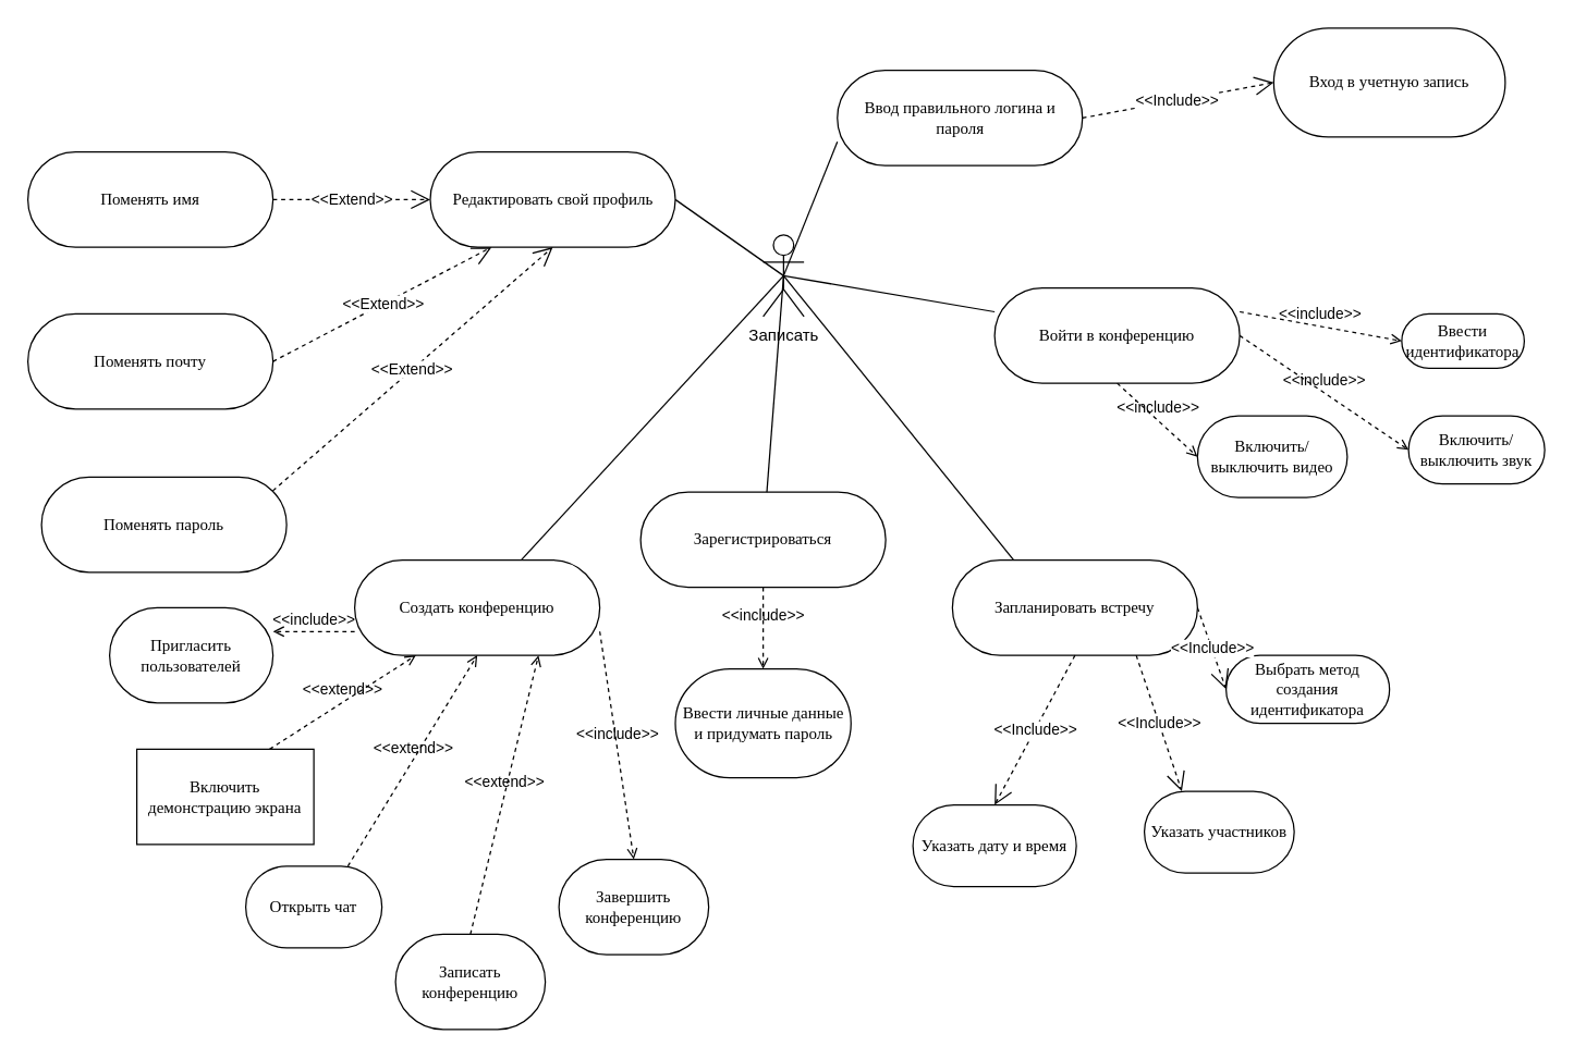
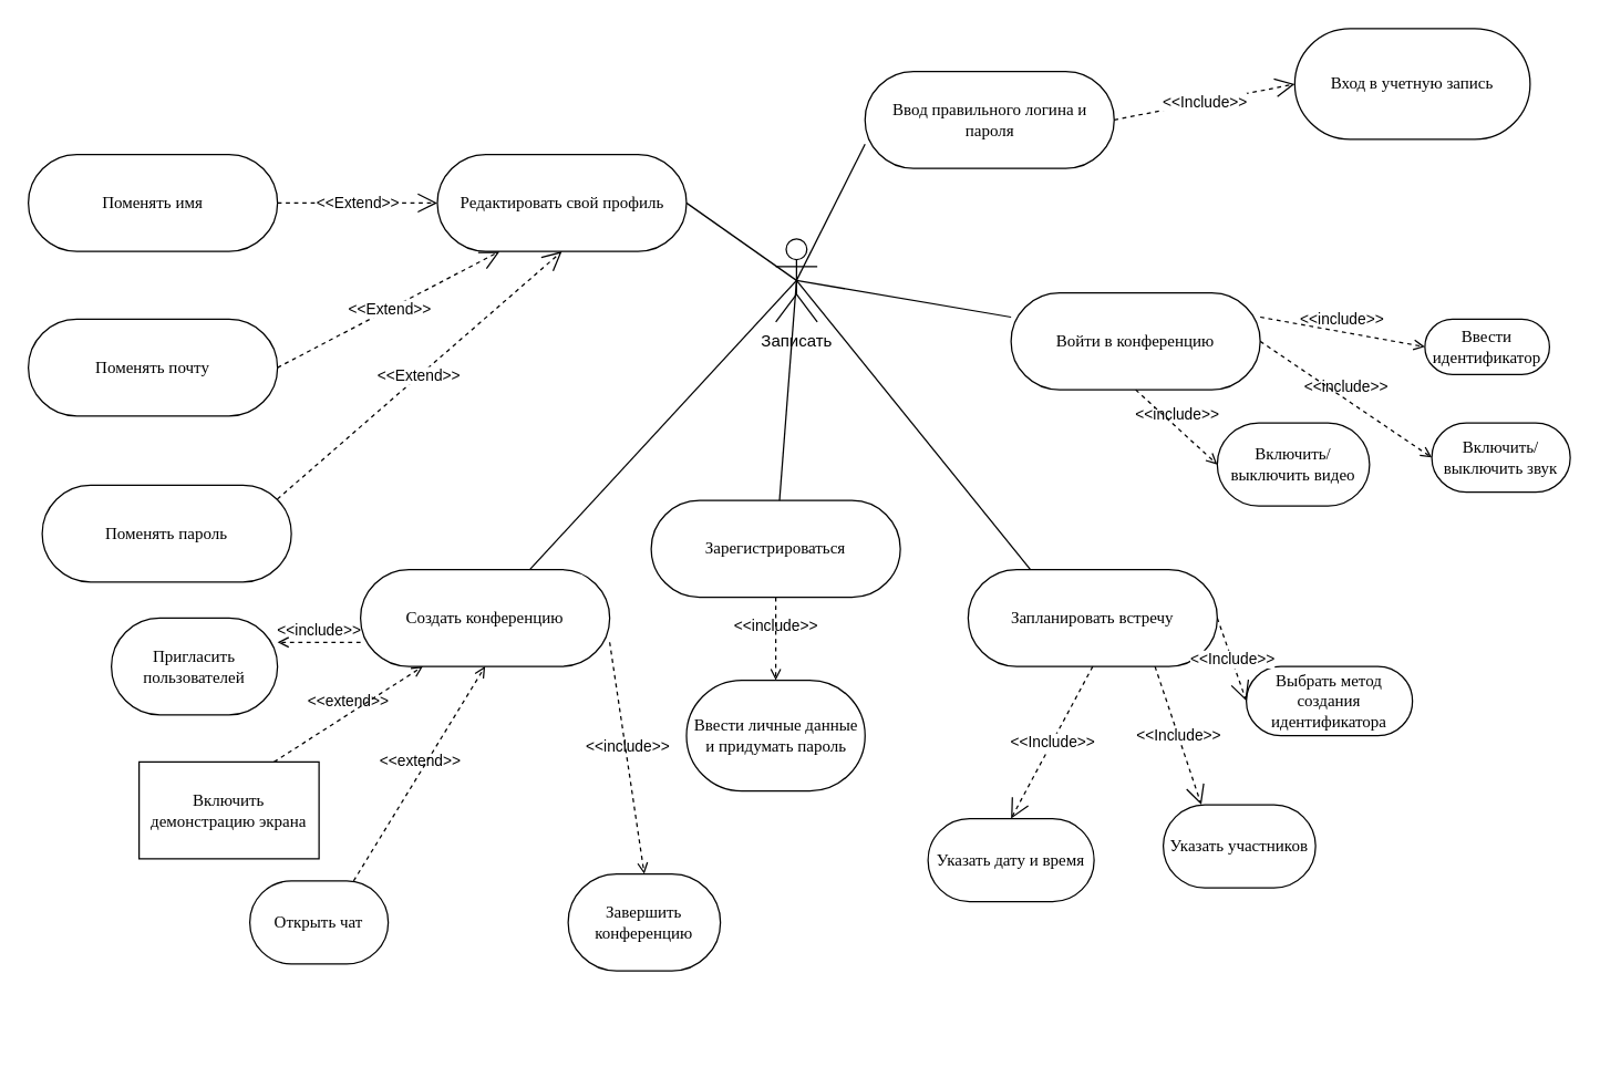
  <mxCell id="0" />
  <mxCell id="1" parent="0" />
  <mxCell id="2" value="Записать" style="shape=umlActor;verticalLabelPosition=bottom;verticalAlign=top;html=1;" vertex="1" parent="1"><mxGeometry x="560" y="172" width="30" height="60" as="geometry" /></mxCell>
- <mxCell id="3" value="Ввод правильного логина и пароля" style="rounded=1;whiteSpace=wrap;html=1;shadow=0;comic=0;labelBackgroundColor=none;strokeWidth=1;fontFamily=Verdana;fontSize=12;align=center;arcSize=50;" vertex="1" parent="1"><mxGeometry x="614.5" y="51" width="180" height="70" as="geometry" /></mxCell>
+ <mxCell id="3" value="Ввод правильного логина и пароля" style="rounded=1;whiteSpace=wrap;html=1;shadow=0;comic=0;labelBackgroundColor=none;strokeWidth=1;fontFamily=Verdana;fontSize=12;align=center;arcSize=50;" vertex="1" parent="1"><mxGeometry x="624.5" y="51" width="180" height="70" as="geometry" /></mxCell>
  <mxCell id="4" value="&amp;lt;&amp;lt;Include&amp;gt;&amp;gt;" style="endArrow=open;endSize=12;dashed=1;html=1;rounded=0;exitX=1;exitY=0.5;exitDx=0;exitDy=0;entryX=0;entryY=0.5;entryDx=0;entryDy=0;" edge="1" parent="1" source="3" target="5"><mxGeometry width="160" relative="1" as="geometry"><mxPoint x="1065" y="151" as="sourcePoint" /><mxPoint x="1210" y="171" as="targetPoint" /></mxGeometry></mxCell>
  <mxCell id="5" value="Вход в учетную запись" style="rounded=1;whiteSpace=wrap;html=1;shadow=0;comic=0;labelBackgroundColor=none;strokeWidth=1;fontFamily=Verdana;fontSize=12;align=center;arcSize=50;" vertex="1" parent="1"><mxGeometry x="935" y="20" width="170" height="80" as="geometry" /></mxCell>
  <mxCell id="6" value="&lt;font style=&quot;vertical-align: inherit;&quot;&gt;&lt;font style=&quot;vertical-align: inherit;&quot;&gt;Войти в конференцию&lt;/font&gt;&lt;/font&gt;" style="rounded=1;whiteSpace=wrap;html=1;shadow=0;comic=0;labelBackgroundColor=none;strokeWidth=1;fontFamily=Verdana;fontSize=12;align=center;arcSize=50;" vertex="1" parent="1"><mxGeometry x="730" y="211" width="180" height="70" as="geometry" /></mxCell>
- <mxCell id="7" value="&lt;font style=&quot;vertical-align: inherit;&quot;&gt;&lt;font style=&quot;vertical-align: inherit;&quot;&gt;Ввести идентификатора&lt;/font&gt;&lt;/font&gt;" style="rounded=1;whiteSpace=wrap;html=1;shadow=0;comic=0;labelBackgroundColor=none;strokeWidth=1;fontFamily=Verdana;fontSize=12;align=center;arcSize=50;" vertex="1" parent="1"><mxGeometry x="1029" y="230" width="90" height="40" as="geometry" /></mxCell>
+ <mxCell id="7" value="&lt;font style=&quot;vertical-align: inherit;&quot;&gt;&lt;font style=&quot;vertical-align: inherit;&quot;&gt;Ввести идентификатор&lt;/font&gt;&lt;/font&gt;" style="rounded=1;whiteSpace=wrap;html=1;shadow=0;comic=0;labelBackgroundColor=none;strokeWidth=1;fontFamily=Verdana;fontSize=12;align=center;arcSize=50;" vertex="1" parent="1"><mxGeometry x="1029" y="230" width="90" height="40" as="geometry" /></mxCell>
  <mxCell id="8" value="" style="endArrow=none;html=1;rounded=0;entryX=0;entryY=0.25;entryDx=0;entryDy=0;" edge="1" parent="1" target="6"><mxGeometry width="50" height="50" relative="1" as="geometry"><mxPoint x="575" y="202" as="sourcePoint" /><mxPoint x="1190" y="371" as="targetPoint" /></mxGeometry></mxCell>
  <mxCell id="9" value="" style="endArrow=none;html=1;rounded=0;entryX=0;entryY=0.75;entryDx=0;entryDy=0;exitX=0.5;exitY=0.5;exitDx=0;exitDy=0;exitPerimeter=0;" edge="1" parent="1" target="3" source="2"><mxGeometry width="50" height="50" relative="1" as="geometry"><mxPoint x="590" y="201" as="sourcePoint" /><mxPoint x="730" y="389" as="targetPoint" /></mxGeometry></mxCell>
  <mxCell id="10" value="&lt;font style=&quot;vertical-align: inherit;&quot;&gt;&lt;font style=&quot;vertical-align: inherit;&quot;&gt;&lt;font style=&quot;vertical-align: inherit;&quot;&gt;&lt;font style=&quot;vertical-align: inherit;&quot;&gt;Запланировать встречу&lt;/font&gt;&lt;/font&gt;&lt;/font&gt;&lt;/font&gt;" style="rounded=1;whiteSpace=wrap;html=1;shadow=0;comic=0;labelBackgroundColor=none;strokeWidth=1;fontFamily=Verdana;fontSize=12;align=center;arcSize=50;" vertex="1" parent="1"><mxGeometry x="699" y="411" width="180" height="70" as="geometry" /></mxCell>
  <mxCell id="11" value="&lt;font style=&quot;vertical-align: inherit;&quot;&gt;&lt;font style=&quot;vertical-align: inherit;&quot;&gt;Выбрать метод создания идентификатора&lt;/font&gt;&lt;/font&gt;" style="rounded=1;whiteSpace=wrap;html=1;shadow=0;comic=0;labelBackgroundColor=none;strokeWidth=1;fontFamily=Verdana;fontSize=12;align=center;arcSize=50;" vertex="1" parent="1"><mxGeometry x="900" y="481" width="120" height="50" as="geometry" /></mxCell>
  <mxCell id="12" value="&lt;font style=&quot;vertical-align: inherit;&quot;&gt;&lt;font style=&quot;vertical-align: inherit;&quot;&gt;Указать участников&lt;/font&gt;&lt;/font&gt;" style="rounded=1;whiteSpace=wrap;html=1;shadow=0;comic=0;labelBackgroundColor=none;strokeWidth=1;fontFamily=Verdana;fontSize=12;align=center;arcSize=50;" vertex="1" parent="1"><mxGeometry x="840" y="581" width="110" height="60" as="geometry" /></mxCell>
  <mxCell id="13" value="&amp;lt;&amp;lt;Include&amp;gt;&amp;gt;" style="endArrow=open;endSize=12;dashed=1;html=1;rounded=0;exitX=1;exitY=0.5;exitDx=0;exitDy=0;entryX=0;entryY=0.5;entryDx=0;entryDy=0;" edge="1" parent="1" source="10" target="11"><mxGeometry width="160" relative="1" as="geometry"><mxPoint x="870" y="176" as="sourcePoint" /><mxPoint x="1040" y="181" as="targetPoint" /></mxGeometry></mxCell>
  <mxCell id="14" value="&amp;lt;&amp;lt;Include&amp;gt;&amp;gt;" style="endArrow=open;endSize=12;dashed=1;html=1;rounded=0;entryX=0.25;entryY=0;entryDx=0;entryDy=0;exitX=0.75;exitY=1;exitDx=0;exitDy=0;" edge="1" parent="1" source="10" target="12"><mxGeometry width="160" relative="1" as="geometry"><mxPoint x="850" y="479" as="sourcePoint" /><mxPoint x="890" y="490" as="targetPoint" /><Array as="points" /></mxGeometry></mxCell>
  <mxCell id="15" value="&lt;font style=&quot;vertical-align: inherit;&quot;&gt;&lt;font style=&quot;vertical-align: inherit;&quot;&gt;Указать дату и время&lt;/font&gt;&lt;/font&gt;" style="rounded=1;whiteSpace=wrap;html=1;shadow=0;comic=0;labelBackgroundColor=none;strokeWidth=1;fontFamily=Verdana;fontSize=12;align=center;arcSize=50;" vertex="1" parent="1"><mxGeometry x="670" y="591" width="120" height="60" as="geometry" /></mxCell>
  <mxCell id="16" value="&amp;lt;&amp;lt;Include&amp;gt;&amp;gt;" style="endArrow=open;endSize=12;dashed=1;html=1;rounded=0;exitX=0.5;exitY=1;exitDx=0;exitDy=0;entryX=0.5;entryY=0;entryDx=0;entryDy=0;" edge="1" parent="1" source="10" target="15"><mxGeometry width="160" relative="1" as="geometry"><mxPoint x="804" y="531" as="sourcePoint" /><mxPoint x="898" y="606" as="targetPoint" /><Array as="points" /></mxGeometry></mxCell>
  <mxCell id="17" value="" style="endArrow=none;html=1;rounded=0;entryX=0.25;entryY=0;entryDx=0;entryDy=0;exitX=0.5;exitY=0.5;exitDx=0;exitDy=0;exitPerimeter=0;" edge="1" parent="1" source="2" target="10"><mxGeometry width="50" height="50" relative="1" as="geometry"><mxPoint x="600" y="223" as="sourcePoint" /><mxPoint x="730" y="319" as="targetPoint" /></mxGeometry></mxCell>
  <mxCell id="18" value="&lt;font style=&quot;vertical-align: inherit;&quot;&gt;&lt;font style=&quot;vertical-align: inherit;&quot;&gt;Создать конференцию&lt;/font&gt;&lt;/font&gt;" style="rounded=1;whiteSpace=wrap;html=1;shadow=0;comic=0;labelBackgroundColor=none;strokeWidth=1;fontFamily=Verdana;fontSize=12;align=center;arcSize=50;" vertex="1" parent="1"><mxGeometry x="260" y="411" width="180" height="70" as="geometry" /></mxCell>
  <mxCell id="19" value="" style="endArrow=none;html=1;rounded=0;exitX=0.5;exitY=0.5;exitDx=0;exitDy=0;exitPerimeter=0;" edge="1" parent="1" source="2" target="18"><mxGeometry width="50" height="50" relative="1" as="geometry"><mxPoint x="610" y="251" as="sourcePoint" /><mxPoint x="725" y="471" as="targetPoint" /></mxGeometry></mxCell>
  <mxCell id="20" value="&lt;font style=&quot;vertical-align: inherit;&quot;&gt;&lt;font style=&quot;vertical-align: inherit;&quot;&gt;Зарегистрироваться&lt;/font&gt;&lt;/font&gt;" style="rounded=1;whiteSpace=wrap;html=1;shadow=0;comic=0;labelBackgroundColor=none;strokeWidth=1;fontFamily=Verdana;fontSize=12;align=center;arcSize=50;" vertex="1" parent="1"><mxGeometry x="470" y="361" width="180" height="70" as="geometry" /></mxCell>
  <mxCell id="21" value="" style="endArrow=none;html=1;rounded=0;exitX=0.5;exitY=0.5;exitDx=0;exitDy=0;exitPerimeter=0;" edge="1" parent="1" target="20" source="2"><mxGeometry width="50" height="50" relative="1" as="geometry"><mxPoint x="588" y="242" as="sourcePoint" /><mxPoint x="625" y="583" as="targetPoint" /><Array as="points" /></mxGeometry></mxCell>
  <mxCell id="22" value="Редактировать свой профиль" style="rounded=1;whiteSpace=wrap;html=1;shadow=0;comic=0;labelBackgroundColor=none;strokeWidth=1;fontFamily=Verdana;fontSize=12;align=center;arcSize=50;" vertex="1" parent="1"><mxGeometry x="315.5" y="111" width="180" height="70" as="geometry" /></mxCell>
  <mxCell id="23" value="" style="endArrow=none;html=1;rounded=0;exitX=1;exitY=0.5;exitDx=0;exitDy=0;entryX=0.5;entryY=0.5;entryDx=0;entryDy=0;entryPerimeter=0;" edge="1" parent="1" source="22" target="2"><mxGeometry width="50" height="50" relative="1" as="geometry"><mxPoint x="890" y="421" as="sourcePoint" /><mxPoint x="940" y="371" as="targetPoint" /></mxGeometry></mxCell>
  <mxCell id="24" value="Поменять имя" style="rounded=1;whiteSpace=wrap;html=1;shadow=0;comic=0;labelBackgroundColor=none;strokeWidth=1;fontFamily=Verdana;fontSize=12;align=center;arcSize=50;" vertex="1" parent="1"><mxGeometry x="20" y="111" width="180" height="70" as="geometry" /></mxCell>
  <mxCell id="25" value="Поменять почту" style="rounded=1;whiteSpace=wrap;html=1;shadow=0;comic=0;labelBackgroundColor=none;strokeWidth=1;fontFamily=Verdana;fontSize=12;align=center;arcSize=50;" vertex="1" parent="1"><mxGeometry x="20" y="230" width="180" height="70" as="geometry" /></mxCell>
  <mxCell id="26" value="Поменять пароль" style="rounded=1;whiteSpace=wrap;html=1;shadow=0;comic=0;labelBackgroundColor=none;strokeWidth=1;fontFamily=Verdana;fontSize=12;align=center;arcSize=50;" vertex="1" parent="1"><mxGeometry x="30" y="350" width="180" height="70" as="geometry" /></mxCell>
  <mxCell id="27" value="&amp;lt;&amp;lt;Extend&amp;gt;&amp;gt;" style="endArrow=open;endSize=12;dashed=1;html=1;rounded=0;exitX=0.944;exitY=0.143;exitDx=0;exitDy=0;entryX=0.5;entryY=1;entryDx=0;entryDy=0;exitPerimeter=0;" edge="1" parent="1" source="26" target="22"><mxGeometry width="160" relative="1" as="geometry"><mxPoint x="1010" y="406" as="sourcePoint" /><mxPoint x="910" y="336" as="targetPoint" /><Array as="points" /></mxGeometry></mxCell>
  <mxCell id="28" value="&amp;lt;&amp;lt;Extend&amp;gt;&amp;gt;" style="endArrow=open;endSize=12;dashed=1;html=1;rounded=0;exitX=1;exitY=0.5;exitDx=0;exitDy=0;entryX=0.25;entryY=1;entryDx=0;entryDy=0;" edge="1" parent="1" source="25" target="22"><mxGeometry width="160" relative="1" as="geometry"><mxPoint x="220" y="421" as="sourcePoint" /><mxPoint x="360" y="262" as="targetPoint" /><Array as="points" /></mxGeometry></mxCell>
  <mxCell id="29" value="&amp;lt;&amp;lt;Extend&amp;gt;&amp;gt;" style="endArrow=open;endSize=12;dashed=1;html=1;rounded=0;exitX=1;exitY=0.5;exitDx=0;exitDy=0;entryX=0;entryY=0.5;entryDx=0;entryDy=0;" edge="1" parent="1" source="24" target="22"><mxGeometry width="160" relative="1" as="geometry"><mxPoint x="210" y="336" as="sourcePoint" /><mxPoint x="315" y="262" as="targetPoint" /><Array as="points" /></mxGeometry></mxCell>
  <mxCell id="30" value="&lt;font style=&quot;vertical-align: inherit;&quot;&gt;&lt;font style=&quot;vertical-align: inherit;&quot;&gt;Пригласить пользователей&lt;/font&gt;&lt;/font&gt;" style="rounded=1;whiteSpace=wrap;html=1;shadow=0;comic=0;labelBackgroundColor=none;strokeWidth=1;fontFamily=Verdana;fontSize=12;align=center;arcSize=50;" vertex="1" parent="1"><mxGeometry x="80" y="446" width="120" height="70" as="geometry" /></mxCell>
  <mxCell id="31" value="&lt;font style=&quot;vertical-align: inherit;&quot;&gt;&lt;font style=&quot;vertical-align: inherit;&quot;&gt;Включить демонстрацию экрана&lt;/font&gt;&lt;/font&gt;" style="whiteSpace=wrap;html=1;shadow=0;comic=0;labelBackgroundColor=none;strokeWidth=1;fontFamily=Verdana;fontSize=12;align=center;arcSize=50;rounded=0;" vertex="1" parent="1"><mxGeometry x="100" y="550" width="130" height="70" as="geometry" /></mxCell>
  <mxCell id="32" value="&lt;font style=&quot;vertical-align: inherit;&quot;&gt;&lt;font style=&quot;vertical-align: inherit;&quot;&gt;Открыть чат&lt;/font&gt;&lt;/font&gt;" style="rounded=1;whiteSpace=wrap;html=1;shadow=0;comic=0;labelBackgroundColor=none;strokeWidth=1;fontFamily=Verdana;fontSize=12;align=center;arcSize=50;" vertex="1" parent="1"><mxGeometry x="180" y="636" width="100" height="60" as="geometry" /></mxCell>
- <mxCell id="33" value="&lt;font style=&quot;vertical-align: inherit;&quot;&gt;&lt;font style=&quot;vertical-align: inherit;&quot;&gt;Записать конференцию&lt;/font&gt;&lt;/font&gt;" style="rounded=1;whiteSpace=wrap;html=1;shadow=0;comic=0;labelBackgroundColor=none;strokeWidth=1;fontFamily=Verdana;fontSize=12;align=center;arcSize=50;" vertex="1" parent="1"><mxGeometry x="290" y="686" width="110" height="70" as="geometry" /></mxCell>
  <mxCell id="34" value="&lt;font style=&quot;vertical-align: inherit;&quot;&gt;&lt;font style=&quot;vertical-align: inherit;&quot;&gt;Завершить конференцию&lt;/font&gt;&lt;/font&gt;" style="rounded=1;whiteSpace=wrap;html=1;shadow=0;comic=0;labelBackgroundColor=none;strokeWidth=1;fontFamily=Verdana;fontSize=12;align=center;arcSize=50;" vertex="1" parent="1"><mxGeometry x="410" y="631" width="110" height="70" as="geometry" /></mxCell>
  <mxCell id="35" value="&amp;lt;&amp;lt;include&amp;gt;&amp;gt;" style="html=1;verticalAlign=bottom;labelBackgroundColor=none;endArrow=open;endFill=0;dashed=1;rounded=0;exitX=0;exitY=0.75;exitDx=0;exitDy=0;entryX=1;entryY=0.25;entryDx=0;entryDy=0;" edge="1" parent="1" source="18" target="30"><mxGeometry width="160" relative="1" as="geometry"><mxPoint x="150" y="491" as="sourcePoint" /><mxPoint x="310" y="491" as="targetPoint" /></mxGeometry></mxCell>
  <mxCell id="36" value="&amp;lt;&amp;lt;include&amp;gt;&amp;gt;" style="html=1;verticalAlign=bottom;labelBackgroundColor=none;endArrow=open;endFill=0;dashed=1;rounded=0;exitX=1;exitY=0.75;exitDx=0;exitDy=0;entryX=0.5;entryY=0;entryDx=0;entryDy=0;" edge="1" parent="1" source="18" target="34"><mxGeometry width="160" relative="1" as="geometry"><mxPoint x="150" y="491" as="sourcePoint" /><mxPoint x="310" y="491" as="targetPoint" /></mxGeometry></mxCell>
  <mxCell id="37" value="&amp;lt;&amp;lt;extend&amp;gt;&amp;gt;" style="html=1;verticalAlign=bottom;labelBackgroundColor=none;endArrow=open;endFill=0;dashed=1;rounded=0;exitX=0.75;exitY=0;exitDx=0;exitDy=0;entryX=0.25;entryY=1;entryDx=0;entryDy=0;" edge="1" parent="1" source="31" target="18"><mxGeometry width="160" relative="1" as="geometry"><mxPoint x="150" y="491" as="sourcePoint" /><mxPoint x="310" y="491" as="targetPoint" /></mxGeometry></mxCell>
  <mxCell id="38" value="&amp;lt;&amp;lt;extend&amp;gt;&amp;gt;" style="html=1;verticalAlign=bottom;labelBackgroundColor=none;endArrow=open;endFill=0;dashed=1;rounded=0;exitX=0.75;exitY=0;exitDx=0;exitDy=0;entryX=0.5;entryY=1;entryDx=0;entryDy=0;" edge="1" parent="1" source="32" target="18"><mxGeometry width="160" relative="1" as="geometry"><mxPoint x="150" y="491" as="sourcePoint" /><mxPoint x="310" y="491" as="targetPoint" /></mxGeometry></mxCell>
- <mxCell id="39" value="&amp;lt;&amp;lt;extend&amp;gt;&amp;gt;" style="html=1;verticalAlign=bottom;labelBackgroundColor=none;endArrow=open;endFill=0;dashed=1;rounded=0;exitX=0.5;exitY=0;exitDx=0;exitDy=0;entryX=0.75;entryY=1;entryDx=0;entryDy=0;" edge="1" parent="1" source="33" target="18"><mxGeometry width="160" relative="1" as="geometry"><mxPoint x="150" y="491" as="sourcePoint" /><mxPoint x="310" y="491" as="targetPoint" /></mxGeometry></mxCell>
  <mxCell id="40" value="&lt;font style=&quot;vertical-align: inherit;&quot;&gt;&lt;font style=&quot;vertical-align: inherit;&quot;&gt;Включить/выключить звук&lt;/font&gt;&lt;/font&gt;" style="rounded=1;whiteSpace=wrap;html=1;shadow=0;comic=0;labelBackgroundColor=none;strokeWidth=1;fontFamily=Verdana;fontSize=12;align=center;arcSize=50;" vertex="1" parent="1"><mxGeometry x="1034" y="305" width="100" height="50" as="geometry" /></mxCell>
  <mxCell id="41" value="&lt;font style=&quot;vertical-align: inherit;&quot;&gt;&lt;font style=&quot;vertical-align: inherit;&quot;&gt;Включить/выключить видео&lt;/font&gt;&lt;/font&gt;" style="rounded=1;whiteSpace=wrap;html=1;shadow=0;comic=0;labelBackgroundColor=none;strokeWidth=1;fontFamily=Verdana;fontSize=12;align=center;arcSize=50;" vertex="1" parent="1"><mxGeometry x="879" y="305" width="110" height="60" as="geometry" /></mxCell>
  <mxCell id="42" value="&amp;lt;&amp;lt;include&amp;gt;&amp;gt;" style="html=1;verticalAlign=bottom;labelBackgroundColor=none;endArrow=open;endFill=0;dashed=1;rounded=0;exitX=1;exitY=0.25;exitDx=0;exitDy=0;entryX=0;entryY=0.5;entryDx=0;entryDy=0;" edge="1" parent="1" source="6" target="7"><mxGeometry width="160" relative="1" as="geometry"><mxPoint x="690" y="491" as="sourcePoint" /><mxPoint x="850" y="491" as="targetPoint" /></mxGeometry></mxCell>
  <mxCell id="43" value="&amp;lt;&amp;lt;include&amp;gt;&amp;gt;" style="html=1;verticalAlign=bottom;labelBackgroundColor=none;endArrow=open;endFill=0;dashed=1;rounded=0;exitX=1;exitY=0.5;exitDx=0;exitDy=0;entryX=0;entryY=0.5;entryDx=0;entryDy=0;" edge="1" parent="1" source="6" target="40"><mxGeometry width="160" relative="1" as="geometry"><mxPoint x="690" y="491" as="sourcePoint" /><mxPoint x="850" y="491" as="targetPoint" /></mxGeometry></mxCell>
  <mxCell id="44" value="&amp;lt;&amp;lt;include&amp;gt;&amp;gt;" style="html=1;verticalAlign=bottom;labelBackgroundColor=none;endArrow=open;endFill=0;dashed=1;rounded=0;exitX=0.5;exitY=1;exitDx=0;exitDy=0;entryX=0;entryY=0.5;entryDx=0;entryDy=0;" edge="1" parent="1" source="6" target="41"><mxGeometry width="160" relative="1" as="geometry"><mxPoint x="690" y="491" as="sourcePoint" /><mxPoint x="850" y="491" as="targetPoint" /></mxGeometry></mxCell>
  <mxCell id="45" value="&lt;font style=&quot;vertical-align: inherit;&quot;&gt;&lt;font style=&quot;vertical-align: inherit;&quot;&gt;&lt;font style=&quot;vertical-align: inherit;&quot;&gt;&lt;font style=&quot;vertical-align: inherit;&quot;&gt;&lt;font style=&quot;vertical-align: inherit;&quot;&gt;&lt;font style=&quot;vertical-align: inherit;&quot;&gt;Ввести личные данные и придумать пароль&lt;/font&gt;&lt;/font&gt;&lt;/font&gt;&lt;/font&gt;&lt;/font&gt;&lt;/font&gt;" style="rounded=1;whiteSpace=wrap;html=1;shadow=0;comic=0;labelBackgroundColor=none;strokeWidth=1;fontFamily=Verdana;fontSize=12;align=center;arcSize=50;" vertex="1" parent="1"><mxGeometry x="495.5" y="491" width="129" height="80" as="geometry" /></mxCell>
  <mxCell id="46" value="&amp;lt;&amp;lt;include&amp;gt;&amp;gt;" style="html=1;verticalAlign=bottom;labelBackgroundColor=none;endArrow=open;endFill=0;dashed=1;rounded=0;entryX=0.5;entryY=0;entryDx=0;entryDy=0;exitX=0.5;exitY=1;exitDx=0;exitDy=0;" edge="1" parent="1" source="20" target="45"><mxGeometry width="160" relative="1" as="geometry"><mxPoint x="450" y="411" as="sourcePoint" /><mxPoint x="610" y="411" as="targetPoint" /></mxGeometry></mxCell>
